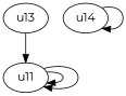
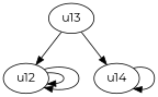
  digraph {
    fontname=Montserrat
    node [fontname=Montserrat]
    edge [fontname=Montserrat]
-   u12 [label=u11]
+   u12
    u13
    u14
    u12 -> u12
    u12 -> u12
    u13 -> u12
+   u13 -> u14
    u14 -> u14
  }
